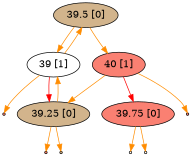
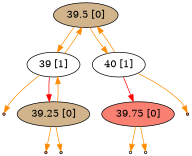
  digraph {
    node [fillcolor=salmon style=filled shape=point]
    edge [color=darkorange]
    n1 [fillcolor=tan label="39.5 [0]" shape=""]
    n2 [fillcolor=white label="39 [1]" shape=""]
-   n3 [label="40 [1]" shape=""]
+   n3 [fillcolor=white label="40 [1]" shape=""]
    n4 [fillcolor=tan label="39.25 [0]" shape=""]
    null0
    n6 [label="39.75 [0]" shape=""]
    null1
    null2
    null3 [fillcolor=tan]
    null4 [fillcolor=white]
    null5 [fillcolor=white]
    n1 -> n2
    n1 -> n3
    n2 -> n1
    n2 -> n4 [color=red]
    n2 -> null0
-   n3 -> n4
+   n3 -> n1
    n3 -> n6 [color=red]
    n3 -> null1
    n4 -> n2
    n4 -> null2
    n4 -> null3
    n6 -> null4
    n6 -> null5
  }
